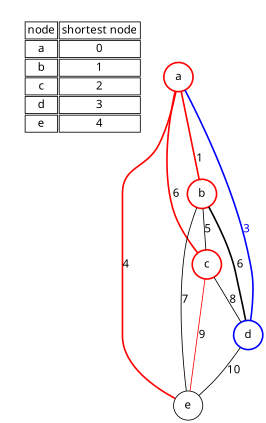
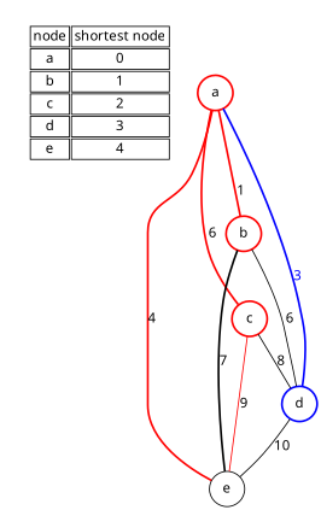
  graph {
    fontname="Noto Sans"
    rankdir=TB
    scale=3
    node [color=red fontname="Noto Sans" shape=circle style=bold]
    edge [fontname="Noto Sans"]
    n1 [color=blue label=<<table border="1" color="white">       <tr><td align="center" port="tree" color="black">node</td><td align="center" port="tree" color="black">shortest node</td></tr>       <tr><td align="center" port="tree" color="black">a</td><td align="center" port="tree" color="black">0</td></tr>       <tr><td align="center" port="tree" color="black">b</td><td align="center" port="tree" color="black">1</td></tr>       <tr><td align="center" port="tree" color="black">c</td><td align="center" port="tree" color="black">2</td></tr>       <tr><td align="center" port="tree" color="black">d</td><td align="center" port="tree" color="black">3</td></tr>       <tr><td align="center" port="tree" color="black">e</td><td align="center" port="tree" color="black">4</td></tr>       </table>> shape=none style=""]
    n2 [label=a]
    n3 [label=b]
    n4 [label=c]
    n5 [color=blue label=d]
    n6 [label=e color="" style=""]
    subgraph cluster_1 {
      color=white
      n1
    }
    n2 -- n3 [color=red label=1 style=bold]
    n2 -- n4 [color=red label=6 style=bold]
    n2 -- n5 [color=blue fontcolor=blue label=3 style=bold]
    n2 -- n6 [color=red label=4 style=bold]
-   n3 -- n4 [label=5]
-   n3 -- n5 [label=6 style=bold]
-   n3 -- n6 [label=7]
+   n3 -- n5 [label=6]
+   n3 -- n6 [label=7 style=bold]
    n4 -- n5 [label=8]
    n4 -- n6 [color=red label=9]
    n5 -- n6 [label=10]
  }
